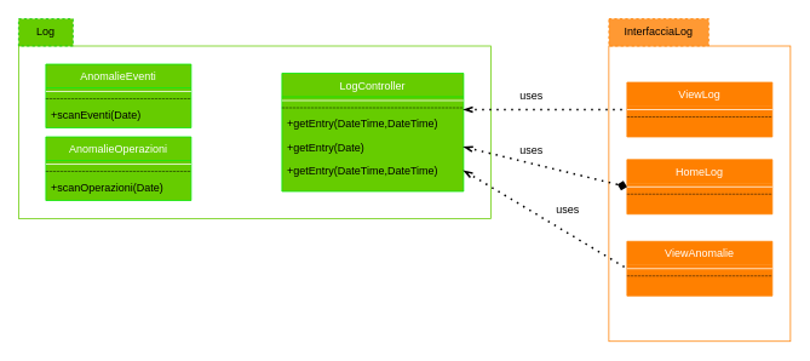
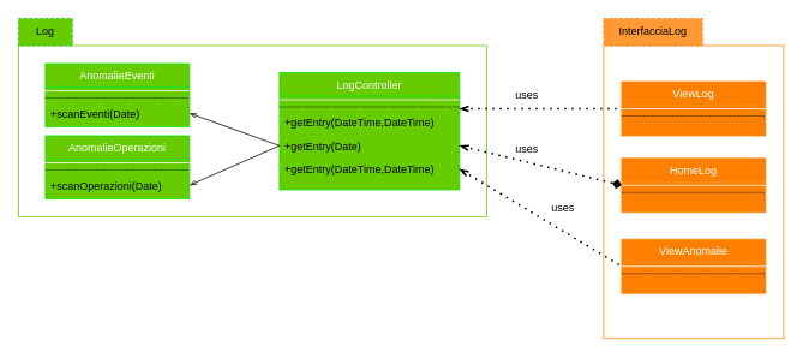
  <mxCell id="0" />
  <mxCell id="1" parent="0" />
  <mxCell id="2" value="" style="rounded=0;whiteSpace=wrap;html=1;strokeColor=#66CC00;" vertex="1" parent="1"><mxGeometry x="20" y="50" width="520" height="190" as="geometry" /></mxCell>
  <mxCell id="3" value="Log" style="rounded=0;whiteSpace=wrap;html=1;strokeColor=#00CC00;gradientColor=none;fillColor=#66CC00;dashed=1;" vertex="1" parent="1"><mxGeometry x="20" y="20" width="60" height="30" as="geometry" /></mxCell>
  <mxCell id="4" value="" style="rounded=0;whiteSpace=wrap;html=1;strokeColor=#FF8000;" vertex="1" parent="1"><mxGeometry x="670" y="50" width="200" height="325" as="geometry" /></mxCell>
  <mxCell id="5" value="InterfacciaLog" style="rounded=0;whiteSpace=wrap;html=1;gradientColor=none;strokeColor=#FF8000;fillColor=#FF9933;dashed=1;" vertex="1" parent="1"><mxGeometry x="670" y="20" width="110" height="30" as="geometry" /></mxCell>
  <mxCell id="6" value="LogController" style="swimlane;fontStyle=0;align=center;verticalAlign=top;childLayout=stackLayout;horizontal=1;startSize=26;horizontalStack=0;resizeParent=1;resizeLast=0;collapsible=1;marginBottom=0;rounded=0;shadow=0;strokeWidth=1;fontColor=#ffffff;swimlaneFillColor=#66CC00;strokeColor=#00E800;fillColor=#66CC00;" vertex="1" parent="1"><mxGeometry x="310" y="80" width="200" height="130" as="geometry"><mxRectangle x="230" y="140" width="160" height="26" as="alternateBounds" /></mxGeometry></mxCell>
  <mxCell id="7" value="" style="line;html=1;strokeWidth=1;align=left;verticalAlign=middle;spacingTop=-1;spacingLeft=3;spacingRight=3;rotatable=0;labelPosition=right;points=[];portConstraint=eastwest;strokeColor=#FFFFFF;" vertex="1" parent="6"><mxGeometry y="26" width="200" height="8" as="geometry" /></mxCell>
  <mxCell id="8" value="" style="line;html=1;strokeWidth=1;align=left;verticalAlign=middle;spacingTop=-1;spacingLeft=3;spacingRight=3;rotatable=0;labelPosition=right;points=[];portConstraint=eastwest;dashed=1;dashPattern=1 1;" vertex="1" parent="6"><mxGeometry y="34" width="200" height="8" as="geometry" /></mxCell>
  <mxCell id="9" value="+getEntry(DateTime,DateTime)" style="text;align=left;verticalAlign=top;spacingLeft=4;spacingRight=4;overflow=hidden;rotatable=0;points=[[0,0.5],[1,0.5]];portConstraint=eastwest;" vertex="1" parent="6"><mxGeometry y="42" width="200" height="26" as="geometry" /></mxCell>
  <mxCell id="10" value="+getEntry(Date)" style="text;align=left;verticalAlign=top;spacingLeft=4;spacingRight=4;overflow=hidden;rotatable=0;points=[[0,0.5],[1,0.5]];portConstraint=eastwest;" vertex="1" parent="6"><mxGeometry y="68" width="200" height="26" as="geometry" /></mxCell>
  <mxCell id="11" value="+getEntry(DateTime,DateTime)" style="text;align=left;verticalAlign=top;spacingLeft=4;spacingRight=4;overflow=hidden;rotatable=0;points=[[0,0.5],[1,0.5]];portConstraint=eastwest;" vertex="1" parent="6"><mxGeometry y="94" width="200" height="26" as="geometry" /></mxCell>
  <mxCell id="12" value="HomeLog" style="swimlane;fontStyle=0;align=center;verticalAlign=top;childLayout=stackLayout;horizontal=1;startSize=26;horizontalStack=0;resizeParent=1;resizeLast=0;collapsible=1;marginBottom=0;rounded=0;shadow=0;strokeWidth=1;fontColor=#ffffff;swimlaneFillColor=#FF8000;strokeColor=#FF8000;fillColor=#FF8000;" vertex="1" parent="1"><mxGeometry x="690" y="175" width="160" height="60" as="geometry"><mxRectangle x="230" y="140" width="160" height="26" as="alternateBounds" /></mxGeometry></mxCell>
  <mxCell id="13" value="" style="line;html=1;strokeWidth=1;align=left;verticalAlign=middle;spacingTop=-1;spacingLeft=3;spacingRight=3;rotatable=0;labelPosition=right;points=[];portConstraint=eastwest;strokeColor=#FFFFFF;" vertex="1" parent="12"><mxGeometry y="26" width="160" height="8" as="geometry" /></mxCell>
  <mxCell id="14" value="" style="line;html=1;strokeWidth=1;align=left;verticalAlign=middle;spacingTop=-1;spacingLeft=3;spacingRight=3;rotatable=0;labelPosition=right;points=[];portConstraint=eastwest;dashed=1;dashPattern=1 1;" vertex="1" parent="12"><mxGeometry y="34" width="160" height="8" as="geometry" /></mxCell>
  <mxCell id="15" value="ViewAnomalie" style="swimlane;fontStyle=0;align=center;verticalAlign=top;childLayout=stackLayout;horizontal=1;startSize=26;horizontalStack=0;resizeParent=1;resizeLast=0;collapsible=1;marginBottom=0;rounded=0;shadow=0;strokeWidth=1;fontColor=#ffffff;swimlaneFillColor=#FF8000;strokeColor=#FF8000;fillColor=#FF8000;" vertex="1" parent="1"><mxGeometry x="690" y="265" width="160" height="60" as="geometry"><mxRectangle x="230" y="140" width="160" height="26" as="alternateBounds" /></mxGeometry></mxCell>
  <mxCell id="16" value="" style="line;html=1;strokeWidth=1;align=left;verticalAlign=middle;spacingTop=-1;spacingLeft=3;spacingRight=3;rotatable=0;labelPosition=right;points=[];portConstraint=eastwest;strokeColor=#FFFFFF;" vertex="1" parent="15"><mxGeometry y="26" width="160" height="8" as="geometry" /></mxCell>
  <mxCell id="17" value="" style="line;html=1;strokeWidth=1;align=left;verticalAlign=middle;spacingTop=-1;spacingLeft=3;spacingRight=3;rotatable=0;labelPosition=right;points=[];portConstraint=eastwest;dashed=1;dashPattern=1 1;" vertex="1" parent="15"><mxGeometry y="34" width="160" height="8" as="geometry" /></mxCell>
  <mxCell id="18" value="ViewLog" style="swimlane;fontStyle=0;align=center;verticalAlign=top;childLayout=stackLayout;horizontal=1;startSize=26;horizontalStack=0;resizeParent=1;resizeLast=0;collapsible=1;marginBottom=0;rounded=0;shadow=0;strokeWidth=1;fontColor=#ffffff;swimlaneFillColor=#FF8000;strokeColor=#FF8000;fillColor=#FF8000;" vertex="1" parent="1"><mxGeometry x="690" y="90" width="160" height="60" as="geometry"><mxRectangle x="230" y="140" width="160" height="26" as="alternateBounds" /></mxGeometry></mxCell>
  <mxCell id="19" value="" style="line;html=1;strokeWidth=1;align=left;verticalAlign=middle;spacingTop=-1;spacingLeft=3;spacingRight=3;rotatable=0;labelPosition=right;points=[];portConstraint=eastwest;strokeColor=#FFFFFF;" vertex="1" parent="18"><mxGeometry y="26" width="160" height="8" as="geometry" /></mxCell>
  <mxCell id="20" value="" style="line;html=1;strokeWidth=1;align=left;verticalAlign=middle;spacingTop=-1;spacingLeft=3;spacingRight=3;rotatable=0;labelPosition=right;points=[];portConstraint=eastwest;dashed=1;dashPattern=1 1;" vertex="1" parent="18"><mxGeometry y="34" width="160" height="8" as="geometry" /></mxCell>
  <mxCell id="21" value="AnomalieOperazioni" style="swimlane;fontStyle=0;align=center;verticalAlign=top;childLayout=stackLayout;horizontal=1;startSize=26;horizontalStack=0;resizeParent=1;resizeLast=0;collapsible=1;marginBottom=0;rounded=0;shadow=0;strokeWidth=1;fontColor=#ffffff;swimlaneFillColor=#66CC00;strokeColor=#00E800;fillColor=#66CC00;" vertex="1" parent="1"><mxGeometry x="50" y="150" width="160" height="70" as="geometry"><mxRectangle x="230" y="140" width="160" height="26" as="alternateBounds" /></mxGeometry></mxCell>
  <mxCell id="22" value="" style="line;html=1;strokeWidth=1;align=left;verticalAlign=middle;spacingTop=-1;spacingLeft=3;spacingRight=3;rotatable=0;labelPosition=right;points=[];portConstraint=eastwest;strokeColor=#FFFFFF;" vertex="1" parent="21"><mxGeometry y="26" width="160" height="8" as="geometry" /></mxCell>
  <mxCell id="23" value="" style="line;html=1;strokeWidth=1;align=left;verticalAlign=middle;spacingTop=-1;spacingLeft=3;spacingRight=3;rotatable=0;labelPosition=right;points=[];portConstraint=eastwest;dashed=1;dashPattern=1 1;" vertex="1" parent="21"><mxGeometry y="34" width="160" height="8" as="geometry" /></mxCell>
  <mxCell id="24" value="+scanOperazioni(Date)" style="text;align=left;verticalAlign=top;spacingLeft=4;spacingRight=4;overflow=hidden;rotatable=0;points=[[0,0.5],[1,0.5]];portConstraint=eastwest;" vertex="1" parent="21"><mxGeometry y="42" width="160" height="26" as="geometry" /></mxCell>
  <mxCell id="25" value="AnomalieEventi" style="swimlane;fontStyle=0;align=center;verticalAlign=top;childLayout=stackLayout;horizontal=1;startSize=26;horizontalStack=0;resizeParent=1;resizeLast=0;collapsible=1;marginBottom=0;rounded=0;shadow=0;strokeWidth=1;fontColor=#ffffff;swimlaneFillColor=#66CC00;strokeColor=#00E800;fillColor=#66CC00;" vertex="1" parent="1"><mxGeometry x="50" y="70" width="160" height="70" as="geometry"><mxRectangle x="230" y="140" width="160" height="26" as="alternateBounds" /></mxGeometry></mxCell>
  <mxCell id="26" value="" style="line;html=1;strokeWidth=1;align=left;verticalAlign=middle;spacingTop=-1;spacingLeft=3;spacingRight=3;rotatable=0;labelPosition=right;points=[];portConstraint=eastwest;strokeColor=#FFFFFF;" vertex="1" parent="25"><mxGeometry y="26" width="160" height="8" as="geometry" /></mxCell>
  <mxCell id="27" value="" style="line;html=1;strokeWidth=1;align=left;verticalAlign=middle;spacingTop=-1;spacingLeft=3;spacingRight=3;rotatable=0;labelPosition=right;points=[];portConstraint=eastwest;dashed=1;dashPattern=1 1;" vertex="1" parent="25"><mxGeometry y="34" width="160" height="8" as="geometry" /></mxCell>
  <mxCell id="28" value="+scanEventi(Date)" style="text;align=left;verticalAlign=top;spacingLeft=4;spacingRight=4;overflow=hidden;rotatable=0;points=[[0,0.5],[1,0.5]];portConstraint=eastwest;" vertex="1" parent="25"><mxGeometry y="42" width="160" height="26" as="geometry" /></mxCell>
+ <mxCell id="29" value="" style="endArrow=openThin;html=1;entryX=1;entryY=0.5;entryDx=0;entryDy=0;exitX=0;exitY=0.5;exitDx=0;exitDy=0;endFill=0;" edge="1" parent="1" source="10" target="24"><mxGeometry width="50" height="50" relative="1" as="geometry"><mxPoint x="210" y="290" as="sourcePoint" /><mxPoint x="260" y="240" as="targetPoint" /></mxGeometry></mxCell>
+ <mxCell id="30" value="" style="endArrow=openThin;html=1;entryX=1;entryY=0.5;entryDx=0;entryDy=0;exitX=0;exitY=0.5;exitDx=0;exitDy=0;endFill=0;" edge="1" parent="1" source="10" target="28"><mxGeometry width="50" height="50" relative="1" as="geometry"><mxPoint x="250" y="330" as="sourcePoint" /><mxPoint x="570" y="250" as="targetPoint" /></mxGeometry></mxCell>
  <mxCell id="31" value="" style="endArrow=none;dashed=1;html=1;dashPattern=1 3;strokeWidth=2;entryX=0;entryY=0.5;entryDx=0;entryDy=0;startArrow=openThin;startFill=0;" edge="1" parent="1" target="18"><mxGeometry width="50" height="50" relative="1" as="geometry"><mxPoint x="510" y="120" as="sourcePoint" /><mxPoint x="560" y="70" as="targetPoint" /></mxGeometry></mxCell>
  <mxCell id="32" value="" style="endArrow=diamond;dashed=1;html=1;dashPattern=1 3;strokeWidth=2;startArrow=openThin;startFill=0;exitX=1;exitY=0.5;exitDx=0;exitDy=0;entryX=0;entryY=0.5;entryDx=0;entryDy=0;" edge="1" parent="1" source="10" target="12"><mxGeometry width="50" height="50" relative="1" as="geometry"><mxPoint x="510" y="204.66" as="sourcePoint" /><mxPoint x="690" y="205" as="targetPoint" /></mxGeometry></mxCell>
  <mxCell id="33" value="" style="endArrow=none;dashed=1;html=1;dashPattern=1 3;strokeWidth=2;startArrow=openThin;startFill=0;exitX=1;exitY=0.5;exitDx=0;exitDy=0;entryX=0;entryY=0.5;entryDx=0;entryDy=0;" edge="1" parent="1" source="11" target="15"><mxGeometry width="50" height="50" relative="1" as="geometry"><mxPoint x="510" y="300" as="sourcePoint" /><mxPoint x="690" y="300" as="targetPoint" /></mxGeometry></mxCell>
  <mxCell id="34" value="uses&lt;span style=&quot;color: rgba(0 , 0 , 0 , 0) ; font-family: monospace ; font-size: 0px&quot;&gt;%3CmxGraphModel%3E%3Croot%3E%3CmxCell%20id%3D%220%22%2F%3E%3CmxCell%20id%3D%221%22%20parent%3D%220%22%2F%3E%3CmxCell%20id%3D%222%22%20value%3D%22%22%20style%3D%22endArrow%3Dnone%3Bdashed%3D1%3Bhtml%3D1%3BdashPattern%3D1%203%3BstrokeWidth%3D2%3BentryX%3D0%3BentryY%3D0.5%3BentryDx%3D0%3BentryDy%3D0%3BstartArrow%3DopenThin%3BstartFill%3D0%3B%22%20edge%3D%221%22%20parent%3D%221%22%3E%3CmxGeometry%20width%3D%2250%22%20height%3D%2250%22%20relative%3D%221%22%20as%3D%22geometry%22%3E%3CmxPoint%20x%3D%22530.0%22%20y%3D%22240%22%20as%3D%22sourcePoint%22%2F%3E%3CmxPoint%20x%3D%22710.0%22%20y%3D%22240%22%20as%3D%22targetPoint%22%2F%3E%3C%2FmxGeometry%3E%3C%2FmxCell%3E%3C%2Froot%3E%3C%2FmxGraphModel%3E&lt;/span&gt;&lt;span style=&quot;color: rgba(0 , 0 , 0 , 0) ; font-family: monospace ; font-size: 0px&quot;&gt;%3CmxGraphModel%3E%3Croot%3E%3CmxCell%20id%3D%220%22%2F%3E%3CmxCell%20id%3D%221%22%20parent%3D%220%22%2F%3E%3CmxCell%20id%3D%222%22%20value%3D%22%22%20style%3D%22endArrow%3Dnone%3Bdashed%3D1%3Bhtml%3D1%3BdashPattern%3D1%203%3BstrokeWidth%3D2%3BentryX%3D0%3BentryY%3D0.5%3BentryDx%3D0%3BentryDy%3D0%3BstartArrow%3DopenThin%3BstartFill%3D0%3B%22%20edge%3D%221%22%20parent%3D%221%22%3E%3CmxGeometry%20width%3D%2250%22%20height%3D%2250%22%20relative%3D%221%22%20as%3D%22geometry%22%3E%3CmxPoint%20x%3D%22530.0%22%20y%3D%22240%22%20as%3D%22sourcePoint%22%2F%3E%3CmxPoint%20x%3D%22710.0%22%20y%3D%22240%22%20as%3D%22targetPoint%22%2F%3E%3C%2FmxGeometry%3E%3C%2FmxCell%3E%3C%2Froot%3E%3C%2FmxGraphModel%3E&lt;/span&gt;" style="text;html=1;strokeColor=none;fillColor=none;align=center;verticalAlign=middle;whiteSpace=wrap;rounded=0;" vertex="1" parent="1"><mxGeometry x="550" y="95" width="70" height="20" as="geometry" /></mxCell>
  <mxCell id="35" value="uses&lt;span style=&quot;color: rgba(0 , 0 , 0 , 0) ; font-family: monospace ; font-size: 0px&quot;&gt;%3CmxGraphModel%3E%3Croot%3E%3CmxCell%20id%3D%220%22%2F%3E%3CmxCell%20id%3D%221%22%20parent%3D%220%22%2F%3E%3CmxCell%20id%3D%222%22%20value%3D%22%22%20style%3D%22endArrow%3Dnone%3Bdashed%3D1%3Bhtml%3D1%3BdashPattern%3D1%203%3BstrokeWidth%3D2%3BentryX%3D0%3BentryY%3D0.5%3BentryDx%3D0%3BentryDy%3D0%3BstartArrow%3DopenThin%3BstartFill%3D0%3B%22%20edge%3D%221%22%20parent%3D%221%22%3E%3CmxGeometry%20width%3D%2250%22%20height%3D%2250%22%20relative%3D%221%22%20as%3D%22geometry%22%3E%3CmxPoint%20x%3D%22530.0%22%20y%3D%22240%22%20as%3D%22sourcePoint%22%2F%3E%3CmxPoint%20x%3D%22710.0%22%20y%3D%22240%22%20as%3D%22targetPoint%22%2F%3E%3C%2FmxGeometry%3E%3C%2FmxCell%3E%3C%2Froot%3E%3C%2FmxGraphModel%3E&lt;/span&gt;&lt;span style=&quot;color: rgba(0 , 0 , 0 , 0) ; font-family: monospace ; font-size: 0px&quot;&gt;%3CmxGraphModel%3E%3Croot%3E%3CmxCell%20id%3D%220%22%2F%3E%3CmxCell%20id%3D%221%22%20parent%3D%220%22%2F%3E%3CmxCell%20id%3D%222%22%20value%3D%22%22%20style%3D%22endArrow%3Dnone%3Bdashed%3D1%3Bhtml%3D1%3BdashPattern%3D1%203%3BstrokeWidth%3D2%3BentryX%3D0%3BentryY%3D0.5%3BentryDx%3D0%3BentryDy%3D0%3BstartArrow%3DopenThin%3BstartFill%3D0%3B%22%20edge%3D%221%22%20parent%3D%221%22%3E%3CmxGeometry%20width%3D%2250%22%20height%3D%2250%22%20relative%3D%221%22%20as%3D%22geometry%22%3E%3CmxPoint%20x%3D%22530.0%22%20y%3D%22240%22%20as%3D%22sourcePoint%22%2F%3E%3CmxPoint%20x%3D%22710.0%22%20y%3D%22240%22%20as%3D%22targetPoint%22%2F%3E%3C%2FmxGeometry%3E%3C%2FmxCell%3E%3C%2Froot%3E%3C%2FmxGraphModel%3E&lt;/span&gt;" style="text;html=1;strokeColor=none;fillColor=none;align=center;verticalAlign=middle;whiteSpace=wrap;rounded=0;" vertex="1" parent="1"><mxGeometry x="550" y="155" width="70" height="20" as="geometry" /></mxCell>
  <mxCell id="36" value="uses&lt;span style=&quot;color: rgba(0 , 0 , 0 , 0) ; font-family: monospace ; font-size: 0px&quot;&gt;%3CmxGraphModel%3E%3Croot%3E%3CmxCell%20id%3D%220%22%2F%3E%3CmxCell%20id%3D%221%22%20parent%3D%220%22%2F%3E%3CmxCell%20id%3D%222%22%20value%3D%22%22%20style%3D%22endArrow%3Dnone%3Bdashed%3D1%3Bhtml%3D1%3BdashPattern%3D1%203%3BstrokeWidth%3D2%3BentryX%3D0%3BentryY%3D0.5%3BentryDx%3D0%3BentryDy%3D0%3BstartArrow%3DopenThin%3BstartFill%3D0%3B%22%20edge%3D%221%22%20parent%3D%221%22%3E%3CmxGeometry%20width%3D%2250%22%20height%3D%2250%22%20relative%3D%221%22%20as%3D%22geometry%22%3E%3CmxPoint%20x%3D%22530.0%22%20y%3D%22240%22%20as%3D%22sourcePoint%22%2F%3E%3CmxPoint%20x%3D%22710.0%22%20y%3D%22240%22%20as%3D%22targetPoint%22%2F%3E%3C%2FmxGeometry%3E%3C%2FmxCell%3E%3C%2Froot%3E%3C%2FmxGraphModel%3E&lt;/span&gt;&lt;span style=&quot;color: rgba(0 , 0 , 0 , 0) ; font-family: monospace ; font-size: 0px&quot;&gt;%3CmxGraphModel%3E%3Croot%3E%3CmxCell%20id%3D%220%22%2F%3E%3CmxCell%20id%3D%221%22%20parent%3D%220%22%2F%3E%3CmxCell%20id%3D%222%22%20value%3D%22%22%20style%3D%22endArrow%3Dnone%3Bdashed%3D1%3Bhtml%3D1%3BdashPattern%3D1%203%3BstrokeWidth%3D2%3BentryX%3D0%3BentryY%3D0.5%3BentryDx%3D0%3BentryDy%3D0%3BstartArrow%3DopenThin%3BstartFill%3D0%3B%22%20edge%3D%221%22%20parent%3D%221%22%3E%3CmxGeometry%20width%3D%2250%22%20height%3D%2250%22%20relative%3D%221%22%20as%3D%22geometry%22%3E%3CmxPoint%20x%3D%22530.0%22%20y%3D%22240%22%20as%3D%22sourcePoint%22%2F%3E%3CmxPoint%20x%3D%22710.0%22%20y%3D%22240%22%20as%3D%22targetPoint%22%2F%3E%3C%2FmxGeometry%3E%3C%2FmxCell%3E%3C%2Froot%3E%3C%2FmxGraphModel%3E&lt;/span&gt;" style="text;html=1;strokeColor=none;fillColor=none;align=center;verticalAlign=middle;whiteSpace=wrap;rounded=0;" vertex="1" parent="1"><mxGeometry x="600" y="220" width="50" height="20" as="geometry" /></mxCell>
